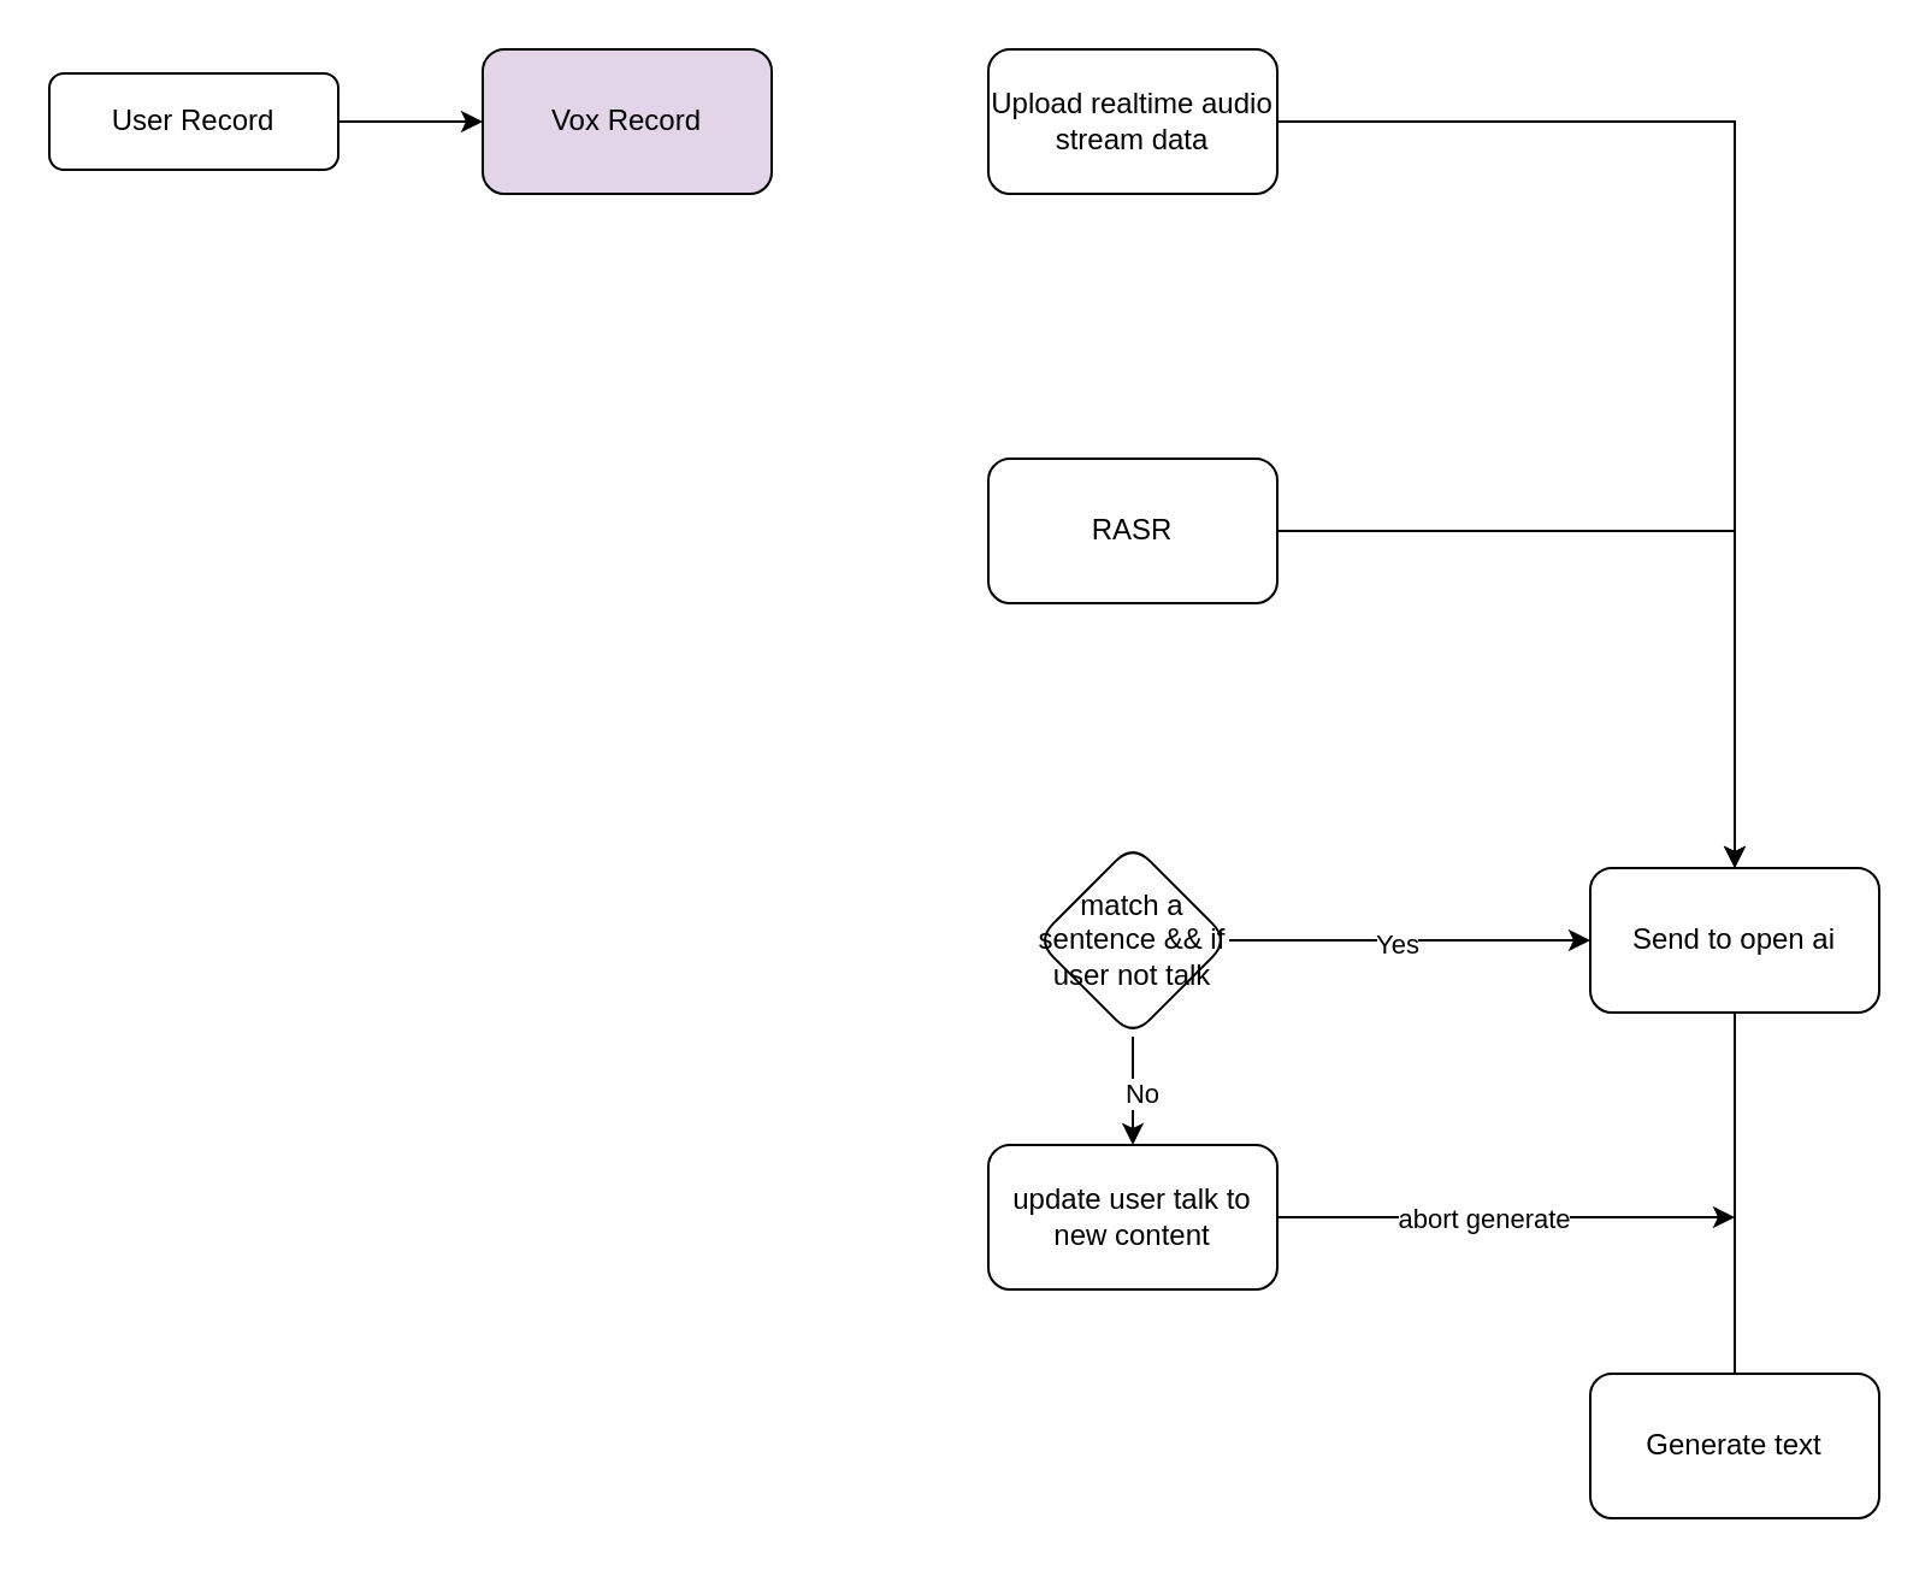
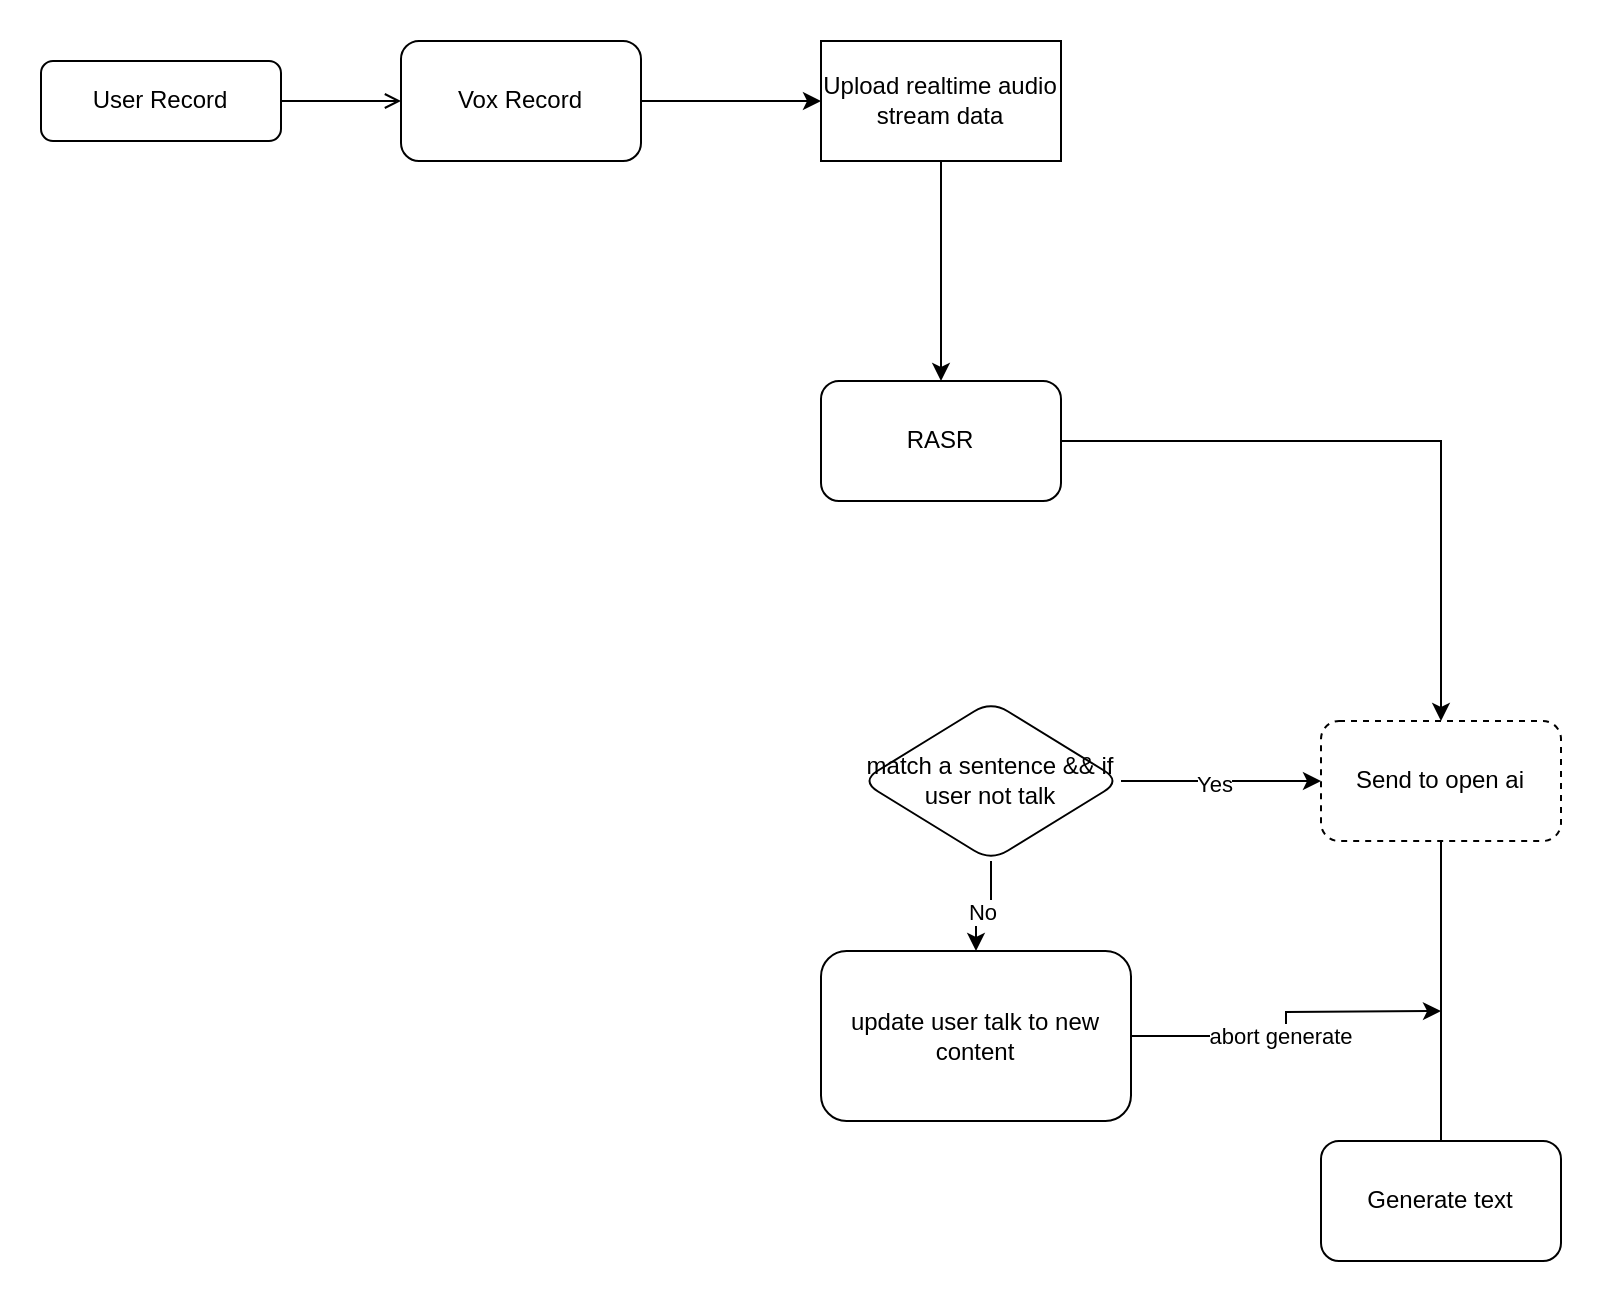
  <mxCell id="0" />
  <mxCell id="1" parent="0" />
- <mxCell id="2" value="" style="edgeStyle=orthogonalEdgeStyle;rounded=0;orthogonalLoop=1;jettySize=auto;html=1;" edge="1" parent="1" source="3" target="5"><mxGeometry relative="1" as="geometry" /></mxCell>
+ <mxCell id="2" value="" style="edgeStyle=orthogonalEdgeStyle;rounded=0;orthogonalLoop=1;jettySize=auto;html=1;endArrow=open;" edge="1" parent="1" source="3" target="5"><mxGeometry relative="1" as="geometry" /></mxCell>
  <mxCell id="3" value="User Record" style="rounded=1;whiteSpace=wrap;html=1;fontSize=12;glass=0;strokeWidth=1;shadow=0;" parent="1" vertex="1"><mxGeometry x="20" y="30" width="120" height="40" as="geometry" /></mxCell>
- <mxCell id="5" value="Vox Record" style="whiteSpace=wrap;html=1;rounded=1;glass=0;strokeWidth=1;shadow=0;fillColor=#e1d5e7;" vertex="1" parent="1"><mxGeometry x="200" y="20" width="120" height="60" as="geometry" /></mxCell>
- <mxCell id="6" value="" style="edgeStyle=orthogonalEdgeStyle;rounded=0;orthogonalLoop=1;jettySize=auto;html=1;" edge="1" parent="1" source="7" target="16"><mxGeometry relative="1" as="geometry" /></mxCell>
- <mxCell id="7" value="Upload realtime audio stream data" style="whiteSpace=wrap;html=1;rounded=1;glass=0;strokeWidth=1;shadow=0;" vertex="1" parent="1"><mxGeometry x="410" y="20" width="120" height="60" as="geometry" /></mxCell>
+ <mxCell id="4" value="" style="edgeStyle=orthogonalEdgeStyle;rounded=0;orthogonalLoop=1;jettySize=auto;html=1;" edge="1" parent="1" source="5" target="7"><mxGeometry relative="1" as="geometry" /></mxCell>
+ <mxCell id="5" value="Vox Record" style="whiteSpace=wrap;html=1;rounded=1;glass=0;strokeWidth=1;shadow=0;" vertex="1" parent="1"><mxGeometry x="200" y="20" width="120" height="60" as="geometry" /></mxCell>
+ <mxCell id="6" value="" style="edgeStyle=orthogonalEdgeStyle;rounded=0;orthogonalLoop=1;jettySize=auto;html=1;" edge="1" parent="1" source="7" target="9"><mxGeometry relative="1" as="geometry" /></mxCell>
+ <mxCell id="7" value="Upload realtime audio stream data" style="whiteSpace=wrap;html=1;glass=0;strokeWidth=1;shadow=0;rounded=0;" vertex="1" parent="1"><mxGeometry x="410" y="20" width="120" height="60" as="geometry" /></mxCell>
  <mxCell id="8" value="" style="edgeStyle=orthogonalEdgeStyle;rounded=0;orthogonalLoop=1;jettySize=auto;html=1;" edge="1" parent="1" source="9" target="16"><mxGeometry relative="1" as="geometry" /></mxCell>
  <mxCell id="9" value="RASR" style="whiteSpace=wrap;html=1;rounded=1;glass=0;strokeWidth=1;shadow=0;" vertex="1" parent="1"><mxGeometry x="410" y="190" width="120" height="60" as="geometry" /></mxCell>
  <mxCell id="10" value="" style="edgeStyle=orthogonalEdgeStyle;rounded=0;orthogonalLoop=1;jettySize=auto;html=1;" edge="1" parent="1" source="14" target="16"><mxGeometry relative="1" as="geometry" /></mxCell>
  <mxCell id="11" value="Yes" style="edgeLabel;html=1;align=center;verticalAlign=middle;resizable=0;points=[];" vertex="1" connectable="0" parent="10"><mxGeometry x="-0.074" y="-1" relative="1" as="geometry"><mxPoint as="offset" /></mxGeometry></mxCell>
  <mxCell id="12" value="" style="edgeStyle=orthogonalEdgeStyle;rounded=0;orthogonalLoop=1;jettySize=auto;html=1;" edge="1" parent="1" source="14" target="20"><mxGeometry relative="1" as="geometry" /></mxCell>
  <mxCell id="13" value="No" style="edgeLabel;html=1;align=center;verticalAlign=middle;resizable=0;points=[];" vertex="1" connectable="0" parent="12"><mxGeometry x="0.03" y="3" relative="1" as="geometry"><mxPoint as="offset" /></mxGeometry></mxCell>
- <mxCell id="14" value="match a sentence &amp;amp;&amp;amp; if user not talk" style="rhombus;whiteSpace=wrap;html=1;rounded=1;glass=0;strokeWidth=1;shadow=0;" vertex="1" parent="1"><mxGeometry x="430" y="350" width="80" height="80" as="geometry" /></mxCell>
+ <mxCell id="14" value="match a sentence &amp;amp;&amp;amp; if user not talk" style="rhombus;whiteSpace=wrap;html=1;rounded=1;glass=0;strokeWidth=1;shadow=0;" vertex="1" parent="1"><mxGeometry x="430" y="350" width="130" height="80" as="geometry" /></mxCell>
  <mxCell id="15" value="" style="edgeStyle=orthogonalEdgeStyle;rounded=0;orthogonalLoop=1;jettySize=auto;html=1;endArrow=none;" edge="1" parent="1" source="16" target="17"><mxGeometry relative="1" as="geometry" /></mxCell>
- <mxCell id="16" value="Send to open ai" style="whiteSpace=wrap;html=1;rounded=1;glass=0;strokeWidth=1;shadow=0;" vertex="1" parent="1"><mxGeometry x="660" y="360" width="120" height="60" as="geometry" /></mxCell>
+ <mxCell id="16" value="Send to open ai" style="whiteSpace=wrap;html=1;rounded=1;glass=0;strokeWidth=1;shadow=0;dashed=1;" vertex="1" parent="1"><mxGeometry x="660" y="360" width="120" height="60" as="geometry" /></mxCell>
  <mxCell id="17" value="Generate text" style="whiteSpace=wrap;html=1;rounded=1;glass=0;strokeWidth=1;shadow=0;" vertex="1" parent="1"><mxGeometry x="660" y="570" width="120" height="60" as="geometry" /></mxCell>
  <mxCell id="18" style="edgeStyle=orthogonalEdgeStyle;rounded=0;orthogonalLoop=1;jettySize=auto;html=1;exitX=1;exitY=0.5;exitDx=0;exitDy=0;" edge="1" parent="1" source="20"><mxGeometry relative="1" as="geometry"><mxPoint x="720" y="505" as="targetPoint" /></mxGeometry></mxCell>
  <mxCell id="19" value="abort generate" style="edgeLabel;html=1;align=center;verticalAlign=middle;resizable=0;points=[];" vertex="1" connectable="0" parent="18"><mxGeometry x="-0.108" relative="1" as="geometry"><mxPoint as="offset" /></mxGeometry></mxCell>
- <mxCell id="20" value="update user talk to new content" style="whiteSpace=wrap;html=1;rounded=1;glass=0;strokeWidth=1;shadow=0;" vertex="1" parent="1"><mxGeometry x="410" y="475" width="120" height="60" as="geometry" /></mxCell>
+ <mxCell id="20" value="update user talk to new content" style="whiteSpace=wrap;html=1;rounded=1;glass=0;strokeWidth=1;shadow=0;" vertex="1" parent="1"><mxGeometry x="410" y="475" width="155" height="85" as="geometry" /></mxCell>
